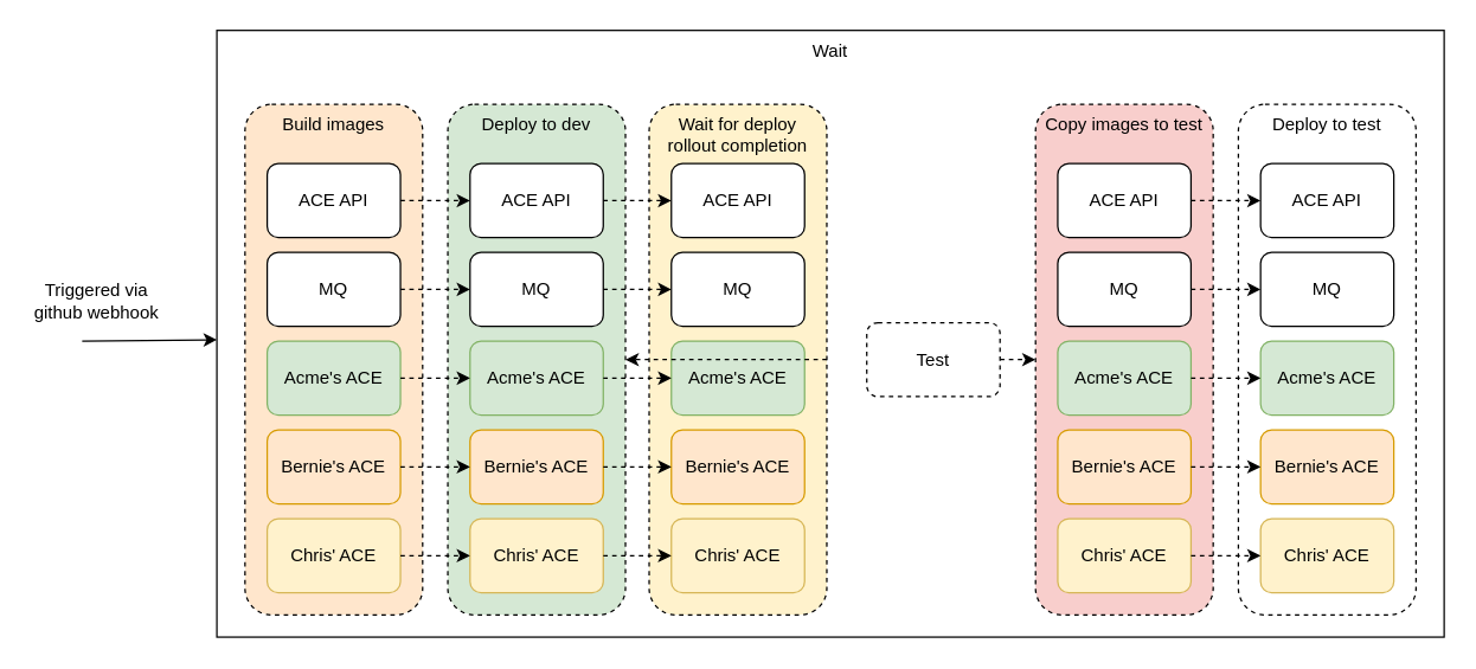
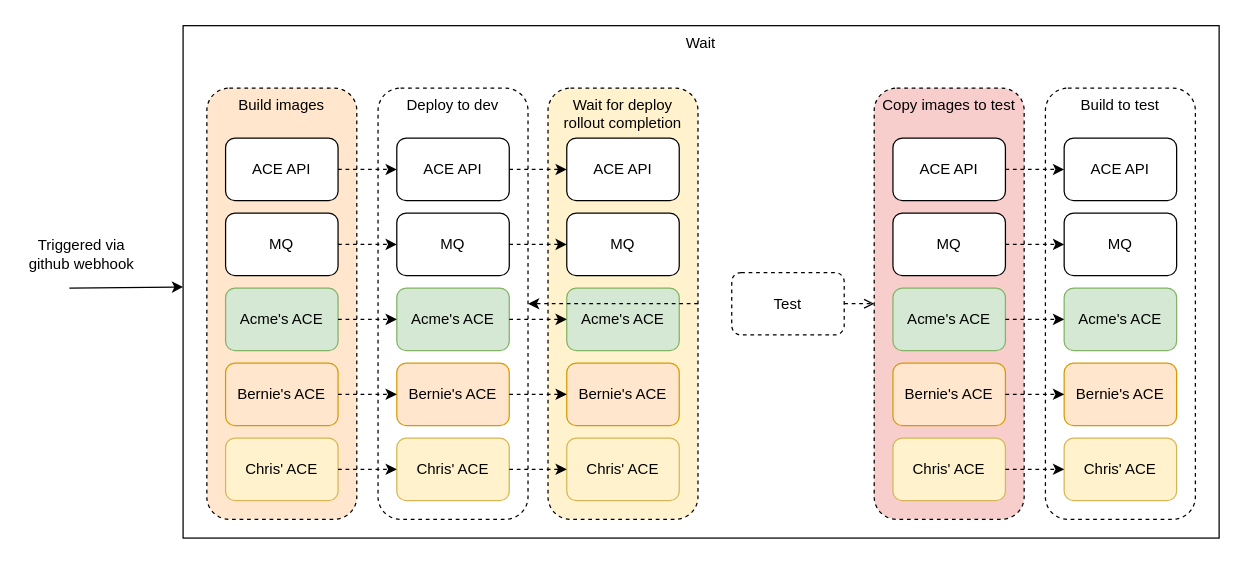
  <mxCell id="0" />
  <mxCell id="1" parent="0" />
  <mxCell id="2" value="Wait" style="rounded=0;whiteSpace=wrap;html=1;verticalAlign=top;" parent="1" vertex="1"><mxGeometry x="146" y="20" width="829" height="410" as="geometry" /></mxCell>
  <mxCell id="3" value="" style="group;dashed=1;strokeColor=none;" parent="1" vertex="1" connectable="0"><mxGeometry x="302" y="70" width="120" height="345" as="geometry" /></mxCell>
- <mxCell id="4" value="Deploy to dev&lt;br&gt;" style="rounded=1;whiteSpace=wrap;html=1;verticalAlign=top;dashed=1;fillColor=#d5e8d4;" parent="3" vertex="1"><mxGeometry width="120" height="345" as="geometry" /></mxCell>
+ <mxCell id="4" value="Deploy to dev&lt;br&gt;" style="rounded=1;whiteSpace=wrap;html=1;verticalAlign=top;dashed=1;" parent="3" vertex="1"><mxGeometry width="120" height="345" as="geometry" /></mxCell>
  <mxCell id="5" value="ACE API" style="rounded=1;whiteSpace=wrap;html=1;" parent="3" vertex="1"><mxGeometry x="15" y="40" width="90" height="50" as="geometry" /></mxCell>
  <mxCell id="6" value="MQ" style="rounded=1;whiteSpace=wrap;html=1;" parent="3" vertex="1"><mxGeometry x="15" y="100" width="90" height="50" as="geometry" /></mxCell>
  <mxCell id="7" value="Acme's ACE" style="rounded=1;whiteSpace=wrap;html=1;fillColor=#d5e8d4;strokeColor=#82b366;" parent="3" vertex="1"><mxGeometry x="15" y="160" width="90" height="50" as="geometry" /></mxCell>
  <mxCell id="8" value="Bernie's ACE" style="rounded=1;whiteSpace=wrap;html=1;fillColor=#ffe6cc;strokeColor=#d79b00;" parent="3" vertex="1"><mxGeometry x="15" y="220" width="90" height="50" as="geometry" /></mxCell>
  <mxCell id="9" value="Chris' ACE" style="rounded=1;whiteSpace=wrap;html=1;fillColor=#fff2cc;strokeColor=#d6b656;" parent="3" vertex="1"><mxGeometry x="15" y="280" width="90" height="50" as="geometry" /></mxCell>
  <mxCell id="10" value="" style="endArrow=classic;html=1;" parent="1" target="2" edge="1"><mxGeometry width="50" height="50" relative="1" as="geometry"><mxPoint x="55" y="230" as="sourcePoint" /><mxPoint x="225" y="-95" as="targetPoint" /></mxGeometry></mxCell>
  <mxCell id="11" value="Triggered via github webhook" style="text;html=1;strokeColor=none;fillColor=none;align=center;verticalAlign=middle;whiteSpace=wrap;rounded=0;" parent="1" vertex="1"><mxGeometry x="20" y="192.5" width="90" height="20" as="geometry" /></mxCell>
  <mxCell id="12" value="Build images" style="rounded=1;whiteSpace=wrap;html=1;horizontal=1;verticalAlign=top;dashed=1;fillColor=#ffe6cc;" parent="1" vertex="1"><mxGeometry x="165" y="70" width="120" height="345" as="geometry" /></mxCell>
  <mxCell id="13" value="ACE API" style="rounded=1;whiteSpace=wrap;html=1;" parent="1" vertex="1"><mxGeometry x="180" y="110" width="90" height="50" as="geometry" /></mxCell>
  <mxCell id="14" value="MQ" style="rounded=1;whiteSpace=wrap;html=1;" parent="1" vertex="1"><mxGeometry x="180" y="170" width="90" height="50" as="geometry" /></mxCell>
  <mxCell id="15" value="Acme's ACE" style="rounded=1;whiteSpace=wrap;html=1;fillColor=#d5e8d4;strokeColor=#82b366;" parent="1" vertex="1"><mxGeometry x="180" y="230" width="90" height="50" as="geometry" /></mxCell>
  <mxCell id="16" value="Bernie's ACE" style="rounded=1;whiteSpace=wrap;html=1;fillColor=#ffe6cc;strokeColor=#d79b00;" parent="1" vertex="1"><mxGeometry x="180" y="290" width="90" height="50" as="geometry" /></mxCell>
  <mxCell id="17" value="Chris' ACE" style="rounded=1;whiteSpace=wrap;html=1;fillColor=#fff2cc;strokeColor=#d6b656;" parent="1" vertex="1"><mxGeometry x="180" y="350" width="90" height="50" as="geometry" /></mxCell>
  <mxCell id="18" style="edgeStyle=orthogonalEdgeStyle;rounded=0;orthogonalLoop=1;jettySize=auto;html=1;exitX=0.5;exitY=1;exitDx=0;exitDy=0;" parent="1" source="2" target="2" edge="1"><mxGeometry relative="1" as="geometry" /></mxCell>
  <mxCell id="19" value="" style="endArrow=classic;html=1;dashed=1;" parent="1" source="14" target="6" edge="1"><mxGeometry width="50" height="50" relative="1" as="geometry"><mxPoint x="321" y="250" as="sourcePoint" /><mxPoint x="371" y="200" as="targetPoint" /></mxGeometry></mxCell>
  <mxCell id="20" value="" style="endArrow=classic;html=1;dashed=1;" parent="1" source="15" target="7" edge="1"><mxGeometry width="50" height="50" relative="1" as="geometry"><mxPoint x="331" y="260" as="sourcePoint" /><mxPoint x="381" y="210" as="targetPoint" /></mxGeometry></mxCell>
  <mxCell id="21" value="" style="endArrow=classic;html=1;dashed=1;" parent="1" source="16" target="8" edge="1"><mxGeometry width="50" height="50" relative="1" as="geometry"><mxPoint x="341" y="270" as="sourcePoint" /><mxPoint x="391" y="220" as="targetPoint" /></mxGeometry></mxCell>
  <mxCell id="22" value="" style="endArrow=classic;html=1;dashed=1;" parent="1" source="17" target="9" edge="1"><mxGeometry width="50" height="50" relative="1" as="geometry"><mxPoint x="351" y="280" as="sourcePoint" /><mxPoint x="401" y="230" as="targetPoint" /></mxGeometry></mxCell>
  <mxCell id="23" value="" style="endArrow=classic;html=1;dashed=1;" parent="1" source="13" target="5" edge="1"><mxGeometry width="50" height="50" relative="1" as="geometry"><mxPoint x="361" y="290" as="sourcePoint" /><mxPoint x="411" y="240" as="targetPoint" /></mxGeometry></mxCell>
  <mxCell id="24" value="" style="group;dashed=1;strokeColor=none;" vertex="1" connectable="0" parent="1"><mxGeometry x="438" y="70" width="120" height="345" as="geometry" /></mxCell>
  <mxCell id="25" value="Wait for deploy&lt;br&gt;rollout completion" style="rounded=1;whiteSpace=wrap;html=1;verticalAlign=top;dashed=1;fillColor=#fff2cc;" vertex="1" parent="24"><mxGeometry width="120" height="345" as="geometry" /></mxCell>
  <mxCell id="26" value="ACE API" style="rounded=1;whiteSpace=wrap;html=1;" vertex="1" parent="24"><mxGeometry x="15" y="40" width="90" height="50" as="geometry" /></mxCell>
  <mxCell id="27" value="MQ" style="rounded=1;whiteSpace=wrap;html=1;" vertex="1" parent="24"><mxGeometry x="15" y="100" width="90" height="50" as="geometry" /></mxCell>
  <mxCell id="28" value="Acme's ACE" style="rounded=1;whiteSpace=wrap;html=1;fillColor=#d5e8d4;strokeColor=#82b366;" vertex="1" parent="24"><mxGeometry x="15" y="160" width="90" height="50" as="geometry" /></mxCell>
  <mxCell id="29" value="Bernie's ACE" style="rounded=1;whiteSpace=wrap;html=1;fillColor=#ffe6cc;strokeColor=#d79b00;" vertex="1" parent="24"><mxGeometry x="15" y="220" width="90" height="50" as="geometry" /></mxCell>
  <mxCell id="30" value="Chris' ACE" style="rounded=1;whiteSpace=wrap;html=1;fillColor=#fff2cc;strokeColor=#d6b656;" vertex="1" parent="24"><mxGeometry x="15" y="280" width="90" height="50" as="geometry" /></mxCell>
  <mxCell id="31" value="Test" style="rounded=1;whiteSpace=wrap;html=1;dashed=1;" vertex="1" parent="1"><mxGeometry x="585" y="217.5" width="90" height="50" as="geometry" /></mxCell>
  <mxCell id="32" value="" style="group;dashed=1;strokeColor=none;" vertex="1" connectable="0" parent="1"><mxGeometry x="836" y="70" width="120" height="345" as="geometry" /></mxCell>
- <mxCell id="33" value="Deploy to test" style="rounded=1;whiteSpace=wrap;html=1;verticalAlign=top;dashed=1;" vertex="1" parent="32"><mxGeometry width="120" height="345" as="geometry" /></mxCell>
+ <mxCell id="33" value="Build to test" style="rounded=1;whiteSpace=wrap;html=1;verticalAlign=top;dashed=1;" vertex="1" parent="32"><mxGeometry width="120" height="345" as="geometry" /></mxCell>
  <mxCell id="34" value="ACE API" style="rounded=1;whiteSpace=wrap;html=1;" vertex="1" parent="32"><mxGeometry x="15" y="40" width="90" height="50" as="geometry" /></mxCell>
  <mxCell id="35" value="MQ" style="rounded=1;whiteSpace=wrap;html=1;" vertex="1" parent="32"><mxGeometry x="15" y="100" width="90" height="50" as="geometry" /></mxCell>
  <mxCell id="36" value="Acme's ACE" style="rounded=1;whiteSpace=wrap;html=1;fillColor=#d5e8d4;strokeColor=#82b366;" vertex="1" parent="32"><mxGeometry x="15" y="160" width="90" height="50" as="geometry" /></mxCell>
  <mxCell id="37" value="Bernie's ACE" style="rounded=1;whiteSpace=wrap;html=1;fillColor=#ffe6cc;strokeColor=#d79b00;" vertex="1" parent="32"><mxGeometry x="15" y="220" width="90" height="50" as="geometry" /></mxCell>
  <mxCell id="38" value="Chris' ACE" style="rounded=1;whiteSpace=wrap;html=1;fillColor=#fff2cc;strokeColor=#d6b656;" vertex="1" parent="32"><mxGeometry x="15" y="280" width="90" height="50" as="geometry" /></mxCell>
  <mxCell id="39" value="Copy images to test" style="rounded=1;whiteSpace=wrap;html=1;horizontal=1;verticalAlign=top;dashed=1;fillColor=#f8cecc;" vertex="1" parent="1"><mxGeometry x="699" y="70" width="120" height="345" as="geometry" /></mxCell>
  <mxCell id="40" value="ACE API" style="rounded=1;whiteSpace=wrap;html=1;" vertex="1" parent="1"><mxGeometry x="714" y="110" width="90" height="50" as="geometry" /></mxCell>
  <mxCell id="41" value="MQ" style="rounded=1;whiteSpace=wrap;html=1;" vertex="1" parent="1"><mxGeometry x="714" y="170" width="90" height="50" as="geometry" /></mxCell>
  <mxCell id="42" value="Acme's ACE" style="rounded=1;whiteSpace=wrap;html=1;fillColor=#d5e8d4;strokeColor=#82b366;" vertex="1" parent="1"><mxGeometry x="714" y="230" width="90" height="50" as="geometry" /></mxCell>
  <mxCell id="43" value="Bernie's ACE" style="rounded=1;whiteSpace=wrap;html=1;fillColor=#ffe6cc;strokeColor=#d79b00;" vertex="1" parent="1"><mxGeometry x="714" y="290" width="90" height="50" as="geometry" /></mxCell>
  <mxCell id="44" value="Chris' ACE" style="rounded=1;whiteSpace=wrap;html=1;fillColor=#fff2cc;strokeColor=#d6b656;" vertex="1" parent="1"><mxGeometry x="714" y="350" width="90" height="50" as="geometry" /></mxCell>
  <mxCell id="45" value="" style="endArrow=classic;html=1;dashed=1;" edge="1" parent="1" source="41" target="35"><mxGeometry width="50" height="50" relative="1" as="geometry"><mxPoint x="855" y="250" as="sourcePoint" /><mxPoint x="905" y="200" as="targetPoint" /></mxGeometry></mxCell>
  <mxCell id="46" value="" style="endArrow=classic;html=1;dashed=1;" edge="1" parent="1" source="42" target="36"><mxGeometry width="50" height="50" relative="1" as="geometry"><mxPoint x="865" y="260" as="sourcePoint" /><mxPoint x="915" y="210" as="targetPoint" /></mxGeometry></mxCell>
  <mxCell id="47" value="" style="endArrow=classic;html=1;dashed=1;" edge="1" parent="1" source="43" target="37"><mxGeometry width="50" height="50" relative="1" as="geometry"><mxPoint x="875" y="270" as="sourcePoint" /><mxPoint x="925" y="220" as="targetPoint" /></mxGeometry></mxCell>
  <mxCell id="48" value="" style="endArrow=classic;html=1;dashed=1;" edge="1" parent="1" source="44" target="38"><mxGeometry width="50" height="50" relative="1" as="geometry"><mxPoint x="885" y="280" as="sourcePoint" /><mxPoint x="935" y="230" as="targetPoint" /></mxGeometry></mxCell>
  <mxCell id="49" value="" style="endArrow=classic;html=1;dashed=1;" edge="1" parent="1" source="40" target="34"><mxGeometry width="50" height="50" relative="1" as="geometry"><mxPoint x="895" y="290" as="sourcePoint" /><mxPoint x="945" y="240" as="targetPoint" /></mxGeometry></mxCell>
  <mxCell id="50" value="" style="endArrow=classic;html=1;dashed=1;" edge="1" parent="1" source="5" target="26"><mxGeometry width="50" height="50" relative="1" as="geometry"><mxPoint x="280" y="145" as="sourcePoint" /><mxPoint x="327" y="145" as="targetPoint" /></mxGeometry></mxCell>
  <mxCell id="51" value="" style="endArrow=classic;html=1;dashed=1;" edge="1" parent="1" source="9" target="30"><mxGeometry width="50" height="50" relative="1" as="geometry"><mxPoint x="290" y="155" as="sourcePoint" /><mxPoint x="337" y="155" as="targetPoint" /></mxGeometry></mxCell>
  <mxCell id="52" value="" style="endArrow=classic;html=1;dashed=1;" edge="1" parent="1" source="6" target="27"><mxGeometry width="50" height="50" relative="1" as="geometry"><mxPoint x="300" y="165" as="sourcePoint" /><mxPoint x="347" y="165" as="targetPoint" /></mxGeometry></mxCell>
  <mxCell id="53" value="" style="endArrow=classic;html=1;dashed=1;" edge="1" parent="1" source="7" target="28"><mxGeometry width="50" height="50" relative="1" as="geometry"><mxPoint x="310" y="175" as="sourcePoint" /><mxPoint x="357" y="175" as="targetPoint" /></mxGeometry></mxCell>
  <mxCell id="54" value="" style="endArrow=classic;html=1;dashed=1;" edge="1" parent="1" source="8" target="29"><mxGeometry width="50" height="50" relative="1" as="geometry"><mxPoint x="320" y="185" as="sourcePoint" /><mxPoint x="367" y="185" as="targetPoint" /></mxGeometry></mxCell>
  <mxCell id="55" value="" style="endArrow=classic;html=1;dashed=1;exitX=1;exitY=0.5;exitDx=0;exitDy=0;" edge="1" parent="1" source="25" target="4"><mxGeometry width="50" height="50" relative="1" as="geometry"><mxPoint x="330" y="195" as="sourcePoint" /><mxPoint x="377" y="195" as="targetPoint" /></mxGeometry></mxCell>
- <mxCell id="56" value="" style="endArrow=classic;html=1;dashed=1;" edge="1" parent="1" source="31" target="39"><mxGeometry width="50" height="50" relative="1" as="geometry"><mxPoint x="635" y="237" as="sourcePoint" /><mxPoint x="397" y="205" as="targetPoint" /></mxGeometry></mxCell>
+ <mxCell id="56" value="" style="endArrow=open;html=1;dashed=1;" edge="1" parent="1" source="31" target="39"><mxGeometry width="50" height="50" relative="1" as="geometry"><mxPoint x="635" y="237" as="sourcePoint" /><mxPoint x="397" y="205" as="targetPoint" /></mxGeometry></mxCell>
